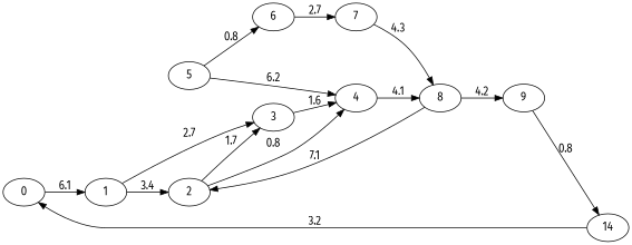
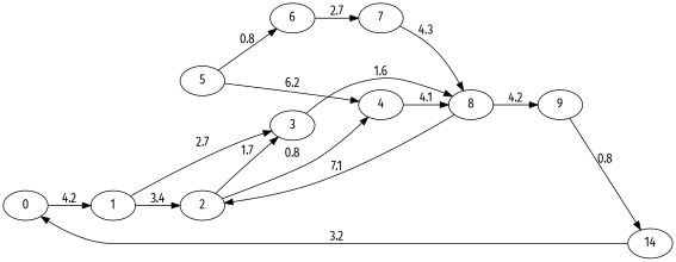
  digraph {
    fontname="Fira Sans"
    rankdir=LR
    node [fontname="Fira Sans"]
    edge [fontname="Fira Sans" weight=0.8]
    0
    1
    2
    3
    4
    8
    6
    7
    9
    n10 [label=14]
    5
-   0 -> 1 [label=6.1 weight=6.1]
+   0 -> 1 [label=4.2 weight=6.1]
    1 -> 2 [label=3.4 weight=3.4]
    1 -> 3 [label=2.7 weight=2.4]
    2 -> 3 [label=1.7 weight=1.7]
    2 -> 4 [label=0.8]
-   3 -> 4 [label=1.6 weight=1.6]
+   3 -> 8 [label=1.6 weight=1.6]
    4 -> 8 [label=4.1 weight=4.1]
    8 -> 2 [label=7.1 weight=7.1]
    8 -> 9 [label=4.2 weight=4.2]
    6 -> 7 [label=2.7 weight=2.7]
    7 -> 8 [label=4.3 weight=4.3]
    9 -> n10 [label=0.8]
    n10 -> 0 [label=3.2 weight=3.2]
    5 -> 4 [label=6.2 weight=6.2]
    5 -> 6 [label=0.8]
  }
